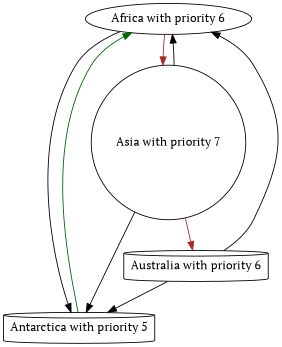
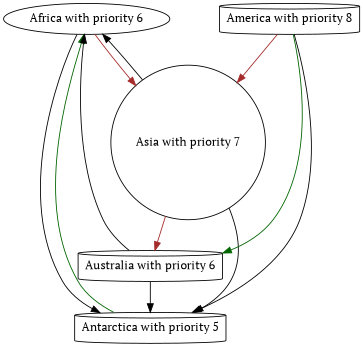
  digraph {
    fontname="PT Serif"
    node [fontname="PT Serif" shape=cylinder]
    edge [color=black fontname="PT Serif"]
    n1 [label="Africa with priority 6" shape=ellipse]
    n2 [label="Antarctica with priority 5"]
    n3 [label="Asia with priority 7" shape=circle]
    n4 [label="Australia with priority 6"]
+   n5 [label="America with priority 8"]
    n1 -> n2
    n1 -> n3 [color=brown]
    n2 -> n1 [color=darkgreen]
    n3 -> n1
    n3 -> n2
    n3 -> n4 [color=brown]
    n4 -> n1
    n4 -> n2
+   n5 -> n2
+   n5 -> n3 [color=brown]
+   n5 -> n4 [color=darkgreen]
  }
